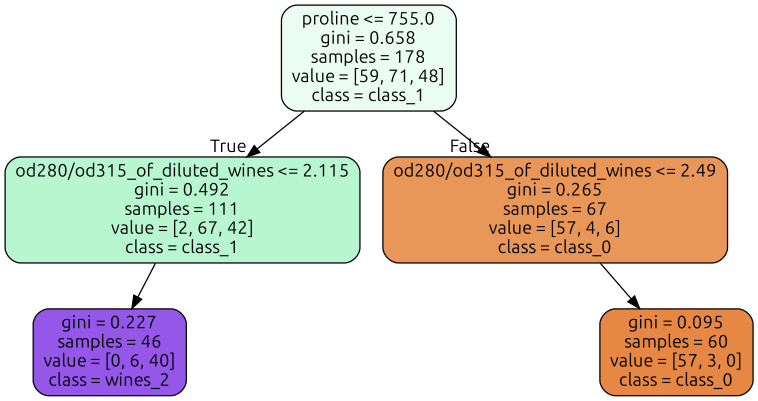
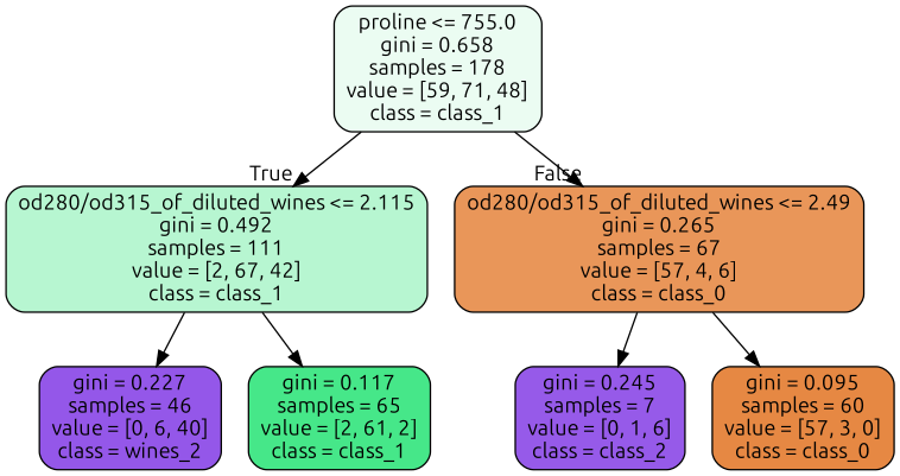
  digraph {
    fontname=Ubuntu
    node [color=black fontname=Ubuntu shape=box style="filled, rounded"]
    edge [fontname=Ubuntu]
    n1 [fillcolor="#ebfcf2" label="proline <= 755.0\ngini = 0.658\nsamples = 178\nvalue = [59, 71, 48]\nclass = class_1"]
    n2 [fillcolor="#b7f6d1" label="od280/od315_of_diluted_wines <= 2.115\ngini = 0.492\nsamples = 111\nvalue = [2, 67, 42]\nclass = class_1"]
    n3 [fillcolor="#e99659" label="od280/od315_of_diluted_wines <= 2.49\ngini = 0.265\nsamples = 67\nvalue = [57, 4, 6]\nclass = class_0"]
    n4 [fillcolor="#9457e9" label="gini = 0.227\nsamples = 46\nvalue = [0, 6, 40]\nclass = wines_2"]
+   n5 [fillcolor="#46e789" label="gini = 0.117\nsamples = 65\nvalue = [2, 61, 2]\nclass = class_1"]
+   n6 [fillcolor="#965ae9" label="gini = 0.245\nsamples = 7\nvalue = [0, 1, 6]\nclass = class_2"]
    n7 [fillcolor="#e68843" label="gini = 0.095\nsamples = 60\nvalue = [57, 3, 0]\nclass = class_0"]
    n1 -> n2 [headlabel=True labelangle=45 labeldistance=2.5]
    n1 -> n3 [headlabel=False labelangle=-45 labeldistance=2.5]
    n2 -> n4
+   n2 -> n5
+   n3 -> n6
    n3 -> n7
  }
